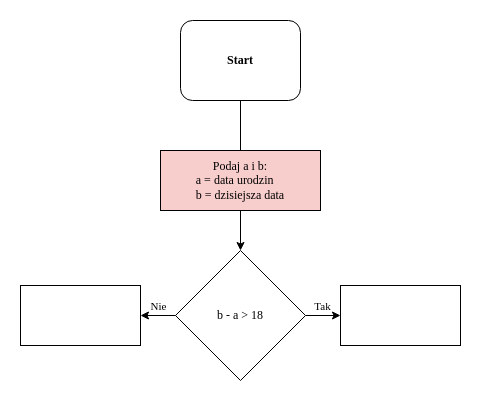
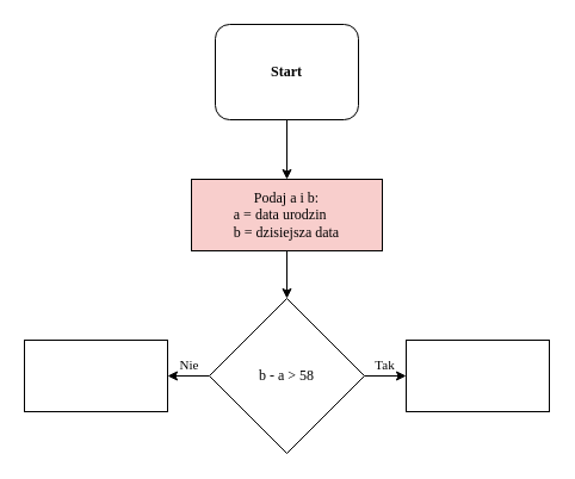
  <mxCell id="0" />
  <mxCell id="1" parent="0" />
- <mxCell id="2" value="" style="edgeStyle=orthogonalEdgeStyle;rounded=0;orthogonalLoop=1;jettySize=auto;html=1;endArrow=none;" edge="1" parent="1" source="3" target="5"><mxGeometry relative="1" as="geometry" /></mxCell>
+ <mxCell id="2" value="" style="edgeStyle=orthogonalEdgeStyle;rounded=0;orthogonalLoop=1;jettySize=auto;html=1;" edge="1" parent="1" source="3" target="5"><mxGeometry relative="1" as="geometry" /></mxCell>
  <mxCell id="3" value="&lt;div&gt;&lt;h4&gt;&lt;font data-font-src=&quot;https://fonts.googleapis.com/css?family=Poppins&quot; face=&quot;Poppins&quot;&gt;Start&lt;/font&gt;&lt;/h4&gt;&lt;/div&gt;" style="whiteSpace=wrap;html=1;rounded=1;" vertex="1" parent="1"><mxGeometry x="180" y="20" width="120" height="80" as="geometry" /></mxCell>
  <mxCell id="4" value="" style="edgeStyle=orthogonalEdgeStyle;rounded=0;orthogonalLoop=1;jettySize=auto;html=1;" edge="1" parent="1" source="5" target="8"><mxGeometry relative="1" as="geometry" /></mxCell>
  <mxCell id="5" value="&lt;div&gt;Podaj a i b:&lt;/div&gt;&lt;div align=&quot;left&quot;&gt;a = data urodzin&lt;/div&gt;&lt;div align=&quot;left&quot;&gt;b = dzisiejsza data&lt;br&gt;&lt;/div&gt;" style="rounded=0;whiteSpace=wrap;html=1;fontFamily=Poppins;fontSource=https%3A%2F%2Ffonts.googleapis.com%2Fcss%3Ffamily%3DPoppins;fillColor=#f8cecc;" vertex="1" parent="1"><mxGeometry x="160" y="150" width="160" height="60" as="geometry" /></mxCell>
  <mxCell id="6" value="&lt;font data-font-src=&quot;https://fonts.googleapis.com/css?family=Poppins&quot; face=&quot;Poppins&quot;&gt;Tak&lt;/font&gt;" style="edgeStyle=orthogonalEdgeStyle;rounded=0;orthogonalLoop=1;jettySize=auto;html=1;verticalAlign=bottom;" edge="1" parent="1" source="8" target="9"><mxGeometry relative="1" as="geometry" /></mxCell>
  <mxCell id="7" value="&lt;div&gt;Nie&lt;/div&gt;" style="edgeStyle=orthogonalEdgeStyle;rounded=0;orthogonalLoop=1;jettySize=auto;html=1;verticalAlign=bottom;fontFamily=Poppins;fontSource=https%3A%2F%2Ffonts.googleapis.com%2Fcss%3Ffamily%3DPoppins;" edge="1" parent="1" source="8" target="10"><mxGeometry relative="1" as="geometry" /></mxCell>
- <mxCell id="8" value="&lt;font data-font-src=&quot;https://fonts.googleapis.com/css?family=Poppins&quot; face=&quot;Poppins&quot;&gt;b - a &amp;gt; 18&lt;br&gt;&lt;/font&gt;" style="rhombus;whiteSpace=wrap;html=1;" vertex="1" parent="1"><mxGeometry x="175" y="250" width="130" height="130" as="geometry" /></mxCell>
+ <mxCell id="8" value="&lt;font data-font-src=&quot;https://fonts.googleapis.com/css?family=Poppins&quot; face=&quot;Poppins&quot;&gt;b - a &amp;gt; 58&lt;br&gt;&lt;/font&gt;" style="rhombus;whiteSpace=wrap;html=1;" vertex="1" parent="1"><mxGeometry x="175" y="250" width="130" height="130" as="geometry" /></mxCell>
  <mxCell id="9" value="" style="rounded=0;whiteSpace=wrap;html=1;" vertex="1" parent="1"><mxGeometry x="340" y="285" width="120" height="60" as="geometry" /></mxCell>
  <mxCell id="10" value="" style="rounded=0;whiteSpace=wrap;html=1;" vertex="1" parent="1"><mxGeometry x="20" y="285" width="120" height="60" as="geometry" /></mxCell>
